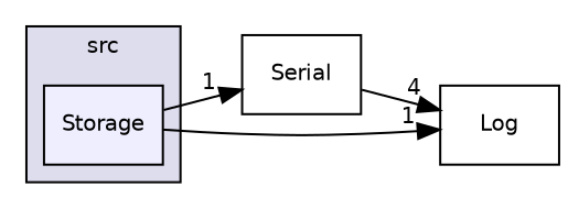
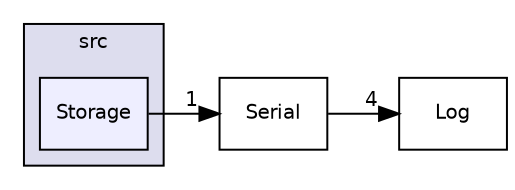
  digraph {
    compound=true
    rankdir=LR
    node [fontname=Helvetica fontsize=10 shape=box]
    edge [headlabel=1 labeldistance=1.5 labelfontname=Helvetica labelfontsize=10]
    n1 [fillcolor="#eeeeff" label=Storage pencolor=black style=filled]
    n2 [label=Serial]
    n3 [label=Log]
    subgraph cluster_1 {
      bgcolor="#ddddee"
      fontname=Helvetica
      fontsize=10
      label=src
      pencolor=black
      n1
    }
    n1 -> n2
-   n1 -> n3
    n2 -> n3 [headlabel=4]
  }
